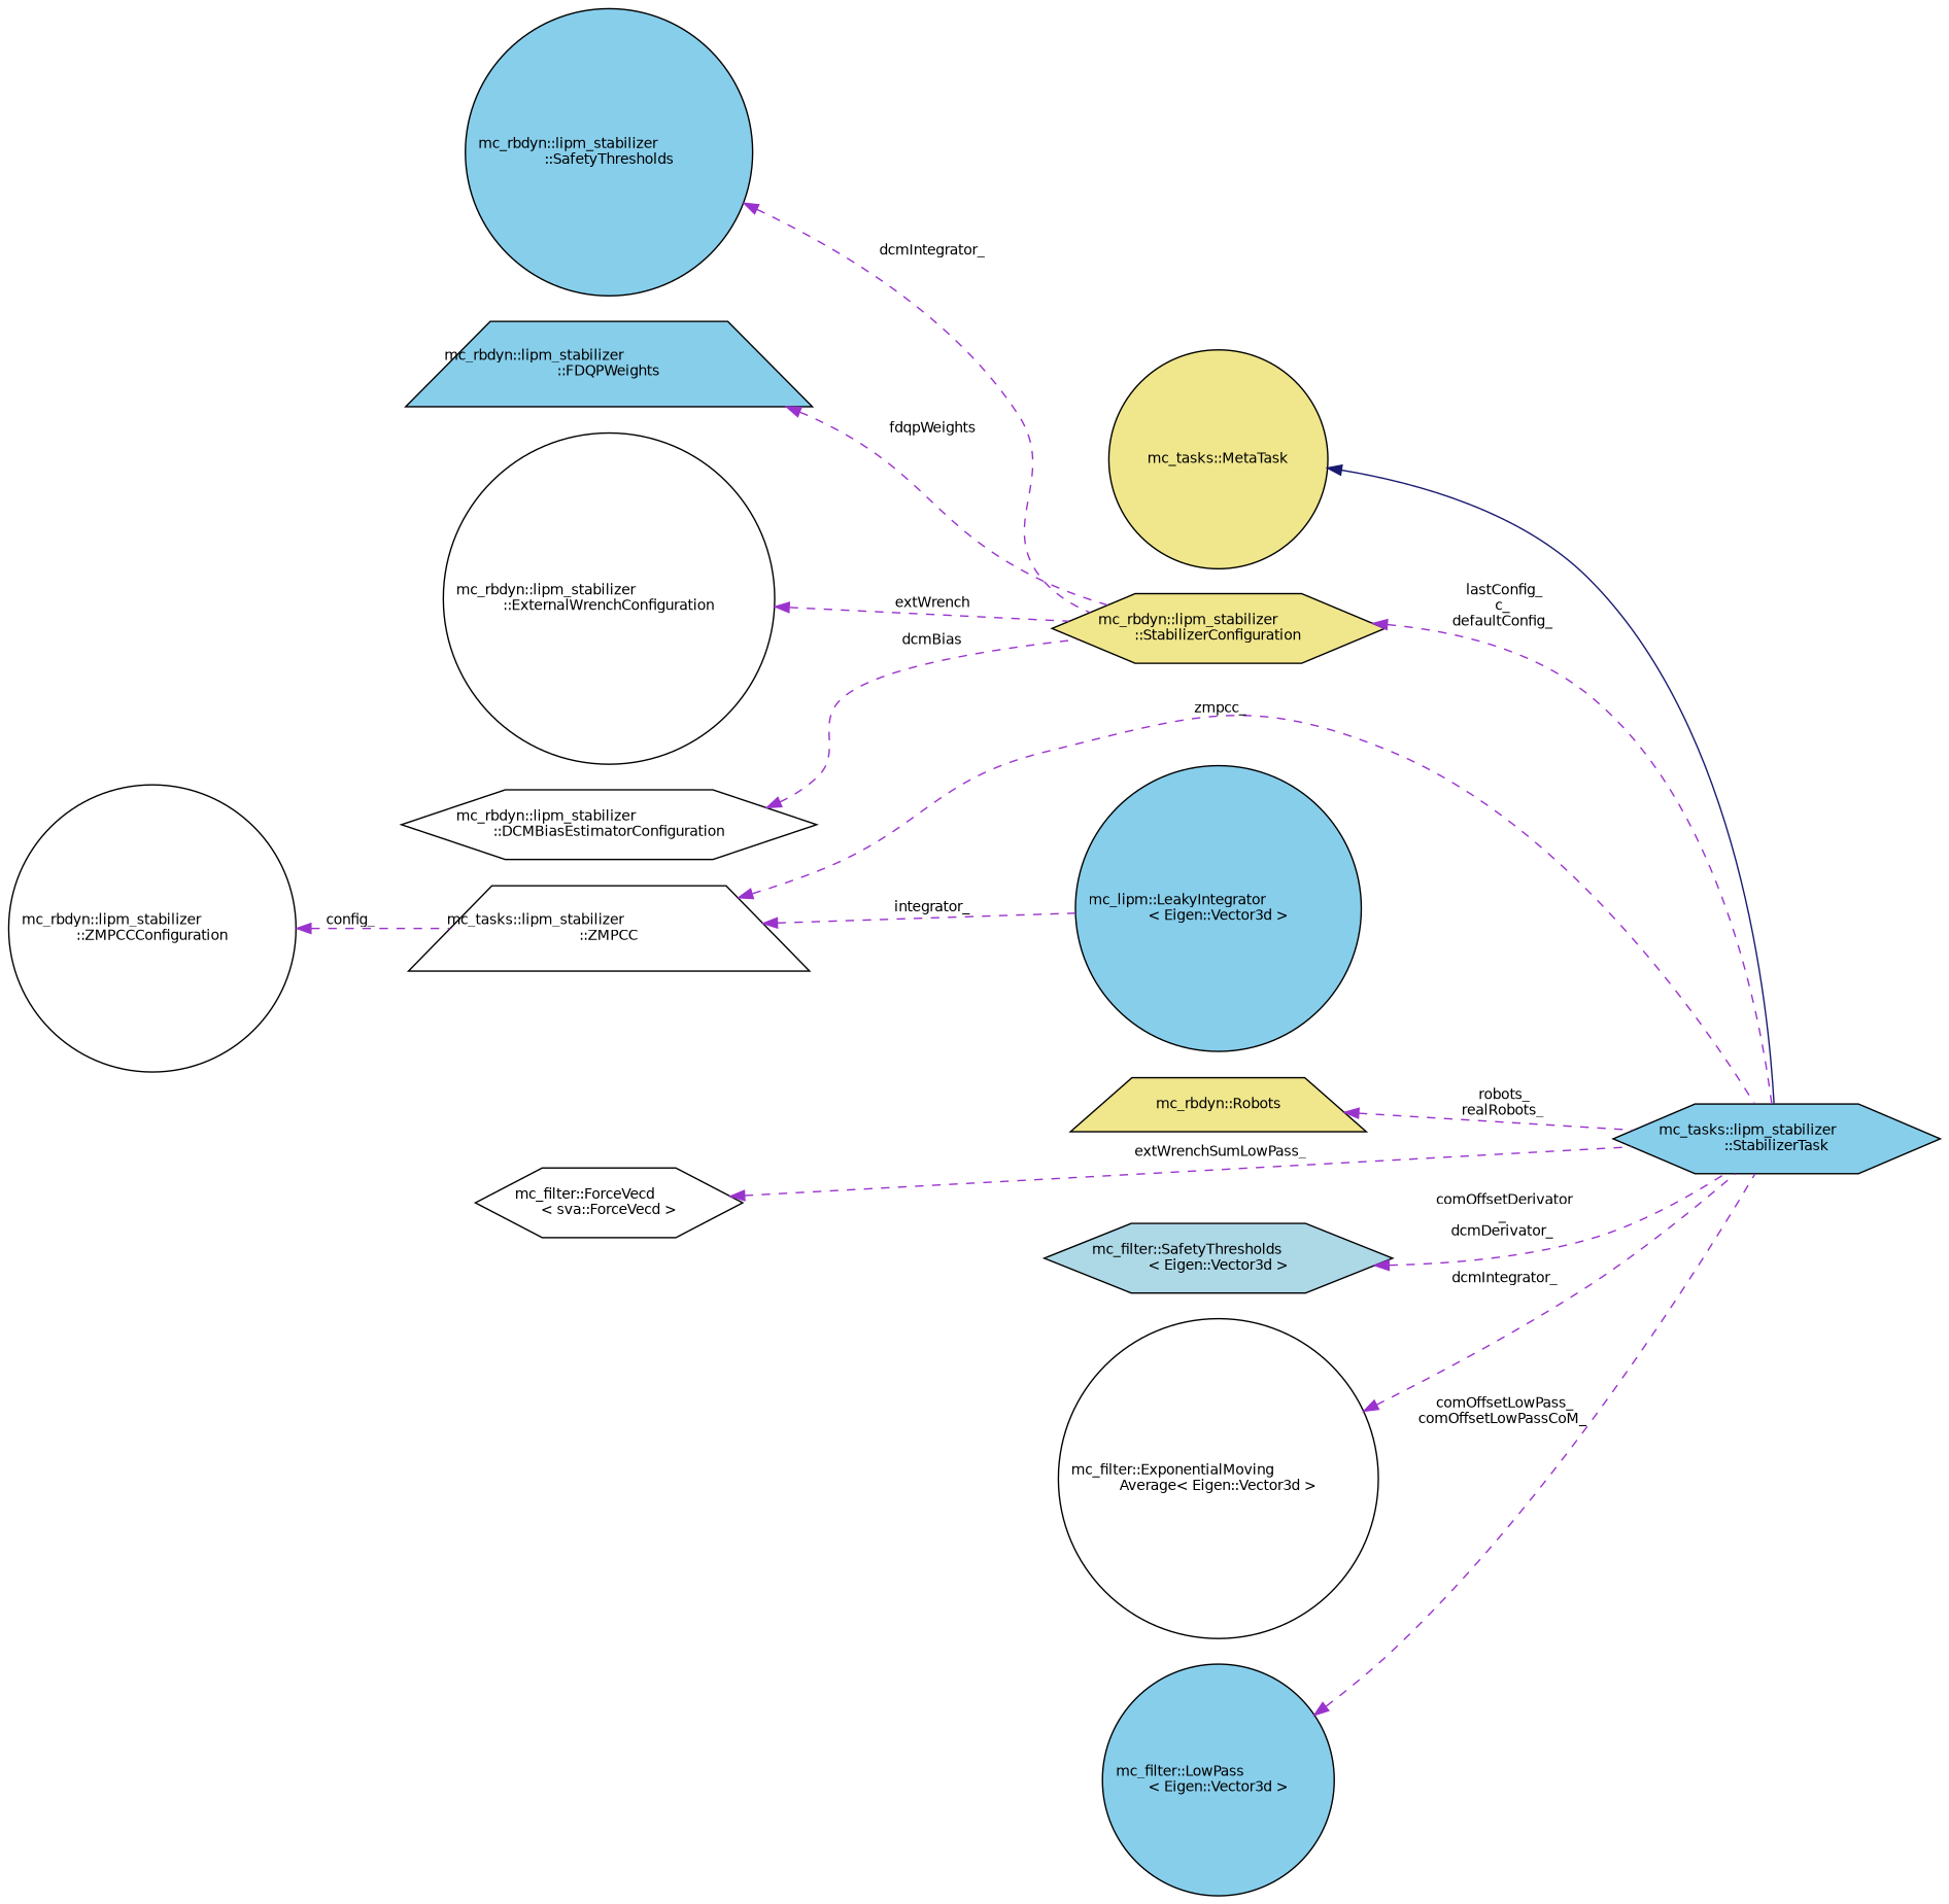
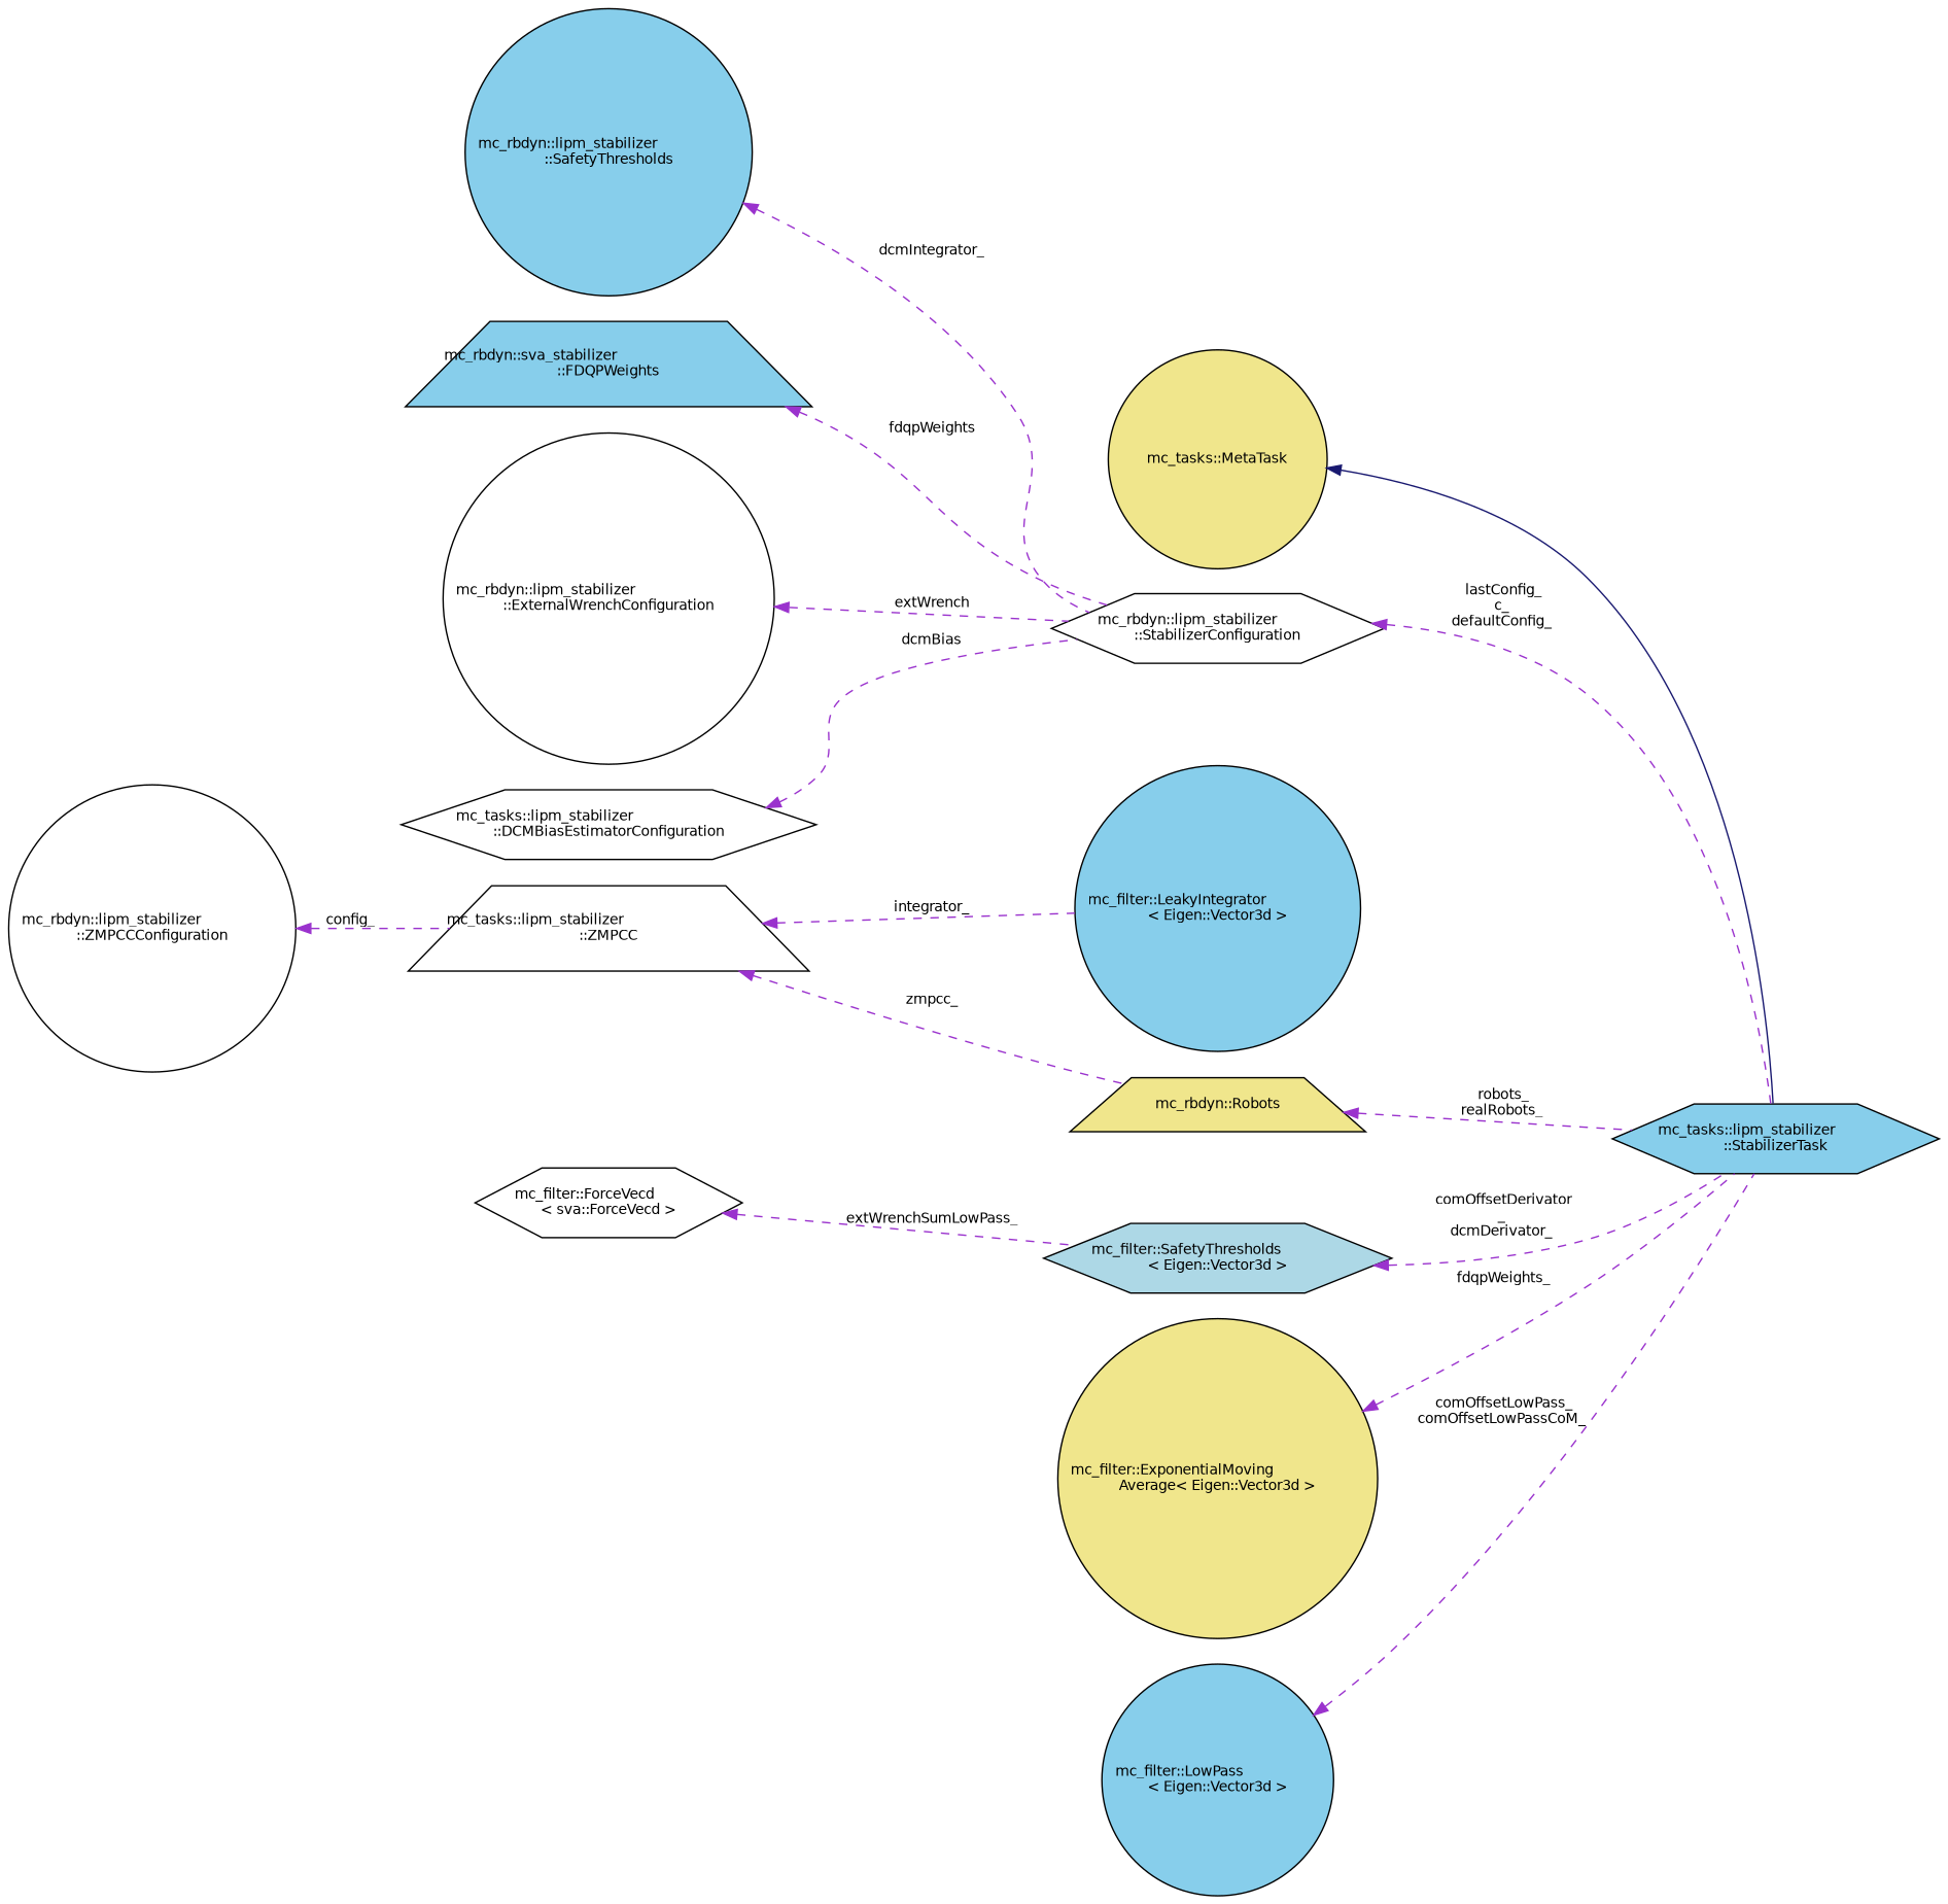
  digraph {
    rankdir=LR
    node [color=black fillcolor=skyblue fontname=Helvetica fontsize=10 shape=circle style=filled]
    edge [color=darkorchid3 dir=back fontname=Helvetica fontsize=10 labelfontname=Helvetica labelfontsize=10 style=dashed]
    n1 [fontcolor=black height=0.2 label="mc_tasks::lipm_stabilizer\l::StabilizerTask" shape=hexagon width=0.4]
    n2 [fillcolor=khaki height=0.2 label="mc_tasks::MetaTask" width=0.4]
-   n3 [fillcolor=khaki height=0.2 label="mc_rbdyn::lipm_stabilizer\l::StabilizerConfiguration" shape=hexagon width=0.4]
+   n3 [fillcolor=white height=0.2 label="mc_rbdyn::lipm_stabilizer\l::StabilizerConfiguration" shape=hexagon width=0.4]
    n4 [height=0.2 label="mc_rbdyn::lipm_stabilizer\l::SafetyThresholds" width=0.4]
-   n5 [height=0.2 label="mc_rbdyn::lipm_stabilizer\l::FDQPWeights" shape=trapezium width=0.4]
+   n5 [height=0.2 label="mc_rbdyn::sva_stabilizer\l::FDQPWeights" shape=trapezium width=0.4]
    n6 [fillcolor=white height=0.2 label="mc_rbdyn::lipm_stabilizer\l::ZMPCCConfiguration" width=0.4]
    n7 [fillcolor=white height=0.2 label="mc_tasks::lipm_stabilizer\l::ZMPCC" shape=trapezium width=0.4]
-   n8 [height=0.2 label="mc_lipm::LeakyIntegrator\l\< Eigen::Vector3d \>" width=0.4]
+   n8 [height=0.2 label="mc_filter::LeakyIntegrator\l\< Eigen::Vector3d \>" width=0.4]
    n9 [fillcolor=white height=0.2 label="mc_rbdyn::lipm_stabilizer\l::ExternalWrenchConfiguration" width=0.4]
-   n10 [fillcolor=white height=0.2 label="mc_rbdyn::lipm_stabilizer\l::DCMBiasEstimatorConfiguration" shape=hexagon width=0.4]
+   n10 [fillcolor=white height=0.2 label="mc_tasks::lipm_stabilizer\l::DCMBiasEstimatorConfiguration" shape=hexagon width=0.4]
    n11 [fillcolor=lightblue height=0.2 label="mc_filter::SafetyThresholds\l\< Eigen::Vector3d \>" shape=hexagon width=0.4]
    n12 [fillcolor=khaki height=0.2 label="mc_rbdyn::Robots" shape=trapezium width=0.4]
-   n13 [fillcolor=white height=0.2 label="mc_filter::ExponentialMoving\lAverage\< Eigen::Vector3d \>" width=0.4]
+   n13 [fillcolor=khaki height=0.2 label="mc_filter::ExponentialMoving\lAverage\< Eigen::Vector3d \>" width=0.4]
    n14 [height=0.2 label="mc_filter::LowPass\l\< Eigen::Vector3d \>" width=0.4]
    n15 [fillcolor=white height=0.2 label="mc_filter::ForceVecd\l\< sva::ForceVecd \>" shape=hexagon width=0.4]
    n2 -> n1 [color=midnightblue style=solid]
    n3 -> n1 [label=" lastConfig_\nc_\ndefaultConfig_"]
    n4 -> n3 [label=" dcmIntegrator_"]
    n5 -> n3 [label=" fdqpWeights"]
    n6 -> n7 [label=" config_"]
-   n7 -> n1 [label=" zmpcc_"]
+   n7 -> n12 [label=" zmpcc_"]
    n7 -> n8 [label=" integrator_"]
    n9 -> n3 [label=" extWrench"]
    n10 -> n3 [label=" dcmBias"]
    n11 -> n1 [label=" comOffsetDerivator\l_\ndcmDerivator_"]
    n12 -> n1 [label=" robots_\nrealRobots_"]
-   n13 -> n1 [label=" dcmIntegrator_"]
+   n13 -> n1 [label=" fdqpWeights_"]
    n14 -> n1 [label=" comOffsetLowPass_\ncomOffsetLowPassCoM_"]
-   n15 -> n1 [label=" extWrenchSumLowPass_"]
+   n15 -> n11 [label=" extWrenchSumLowPass_"]
  }
